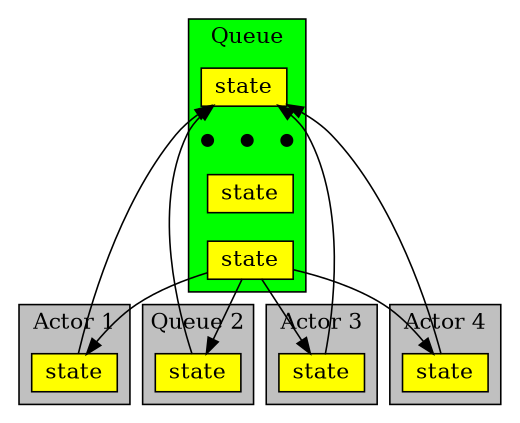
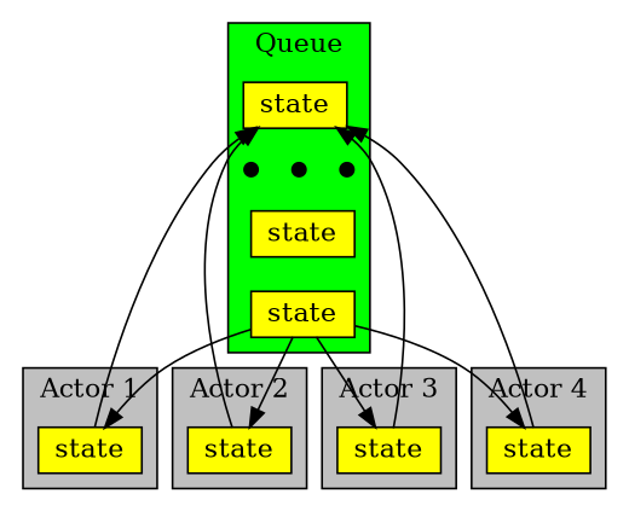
  digraph {
    compound=true
    node [shape=record fillcolor=yellow style=filled]
    q3a [height=0.1 shape=point width=0.1 fillcolor="" style=""]
    q3b [height=0.1 shape=point width=0.1 fillcolor="" style=""]
    q3c [height=0.1 shape=point width=0.1 fillcolor="" style=""]
    n4 [height=0.1 label=state]
    n5 [height=0.1 label=state]
    n6 [height=0.1 label=state]
    n7 [height=0.1 label=state]
    n8 [height=0.1 label=state]
    n9 [height=0.1 label=state]
    n10 [height=0.1 label=state]
    subgraph cluster_1 {
      fillcolor=green
      label=Queue
      ranksep="0.01 equally"
      style=filled
      n4
      n5
      n6
      subgraph sub_2 {
        fillcolor=green
        label=Queue
        rank=same
        ranksep="0.01 equally"
        style=filled
        q3a
        q3b
        q3c
      }
    }
    subgraph cluster_3 {
      fillcolor=gray
      label="Actor 1"
      style=filled
      n7
    }
    subgraph cluster_4 {
      fillcolor=gray
-     label="Queue 2"
+     label="Actor 2"
      style=filled
      n8
    }
    subgraph cluster_5 {
      fillcolor=gray
      label="Actor 3"
      style=filled
      n9
    }
    subgraph cluster_6 {
      fillcolor=gray
      label="Actor 4"
      style=filled
      n10
    }
    q3a -> q3b [style=invis]
    q3b -> q3c [style=invis]
    q3c -> n5 [style=invis]
    n4 -> q3a [style=invis]
    n5 -> n6 [style=invis]
    n6 -> n7
    n6 -> n8
    n6 -> n9
    n6 -> n10
    n7 -> n4
    n8 -> n4
    n9 -> n4
    n10 -> n4
  }
